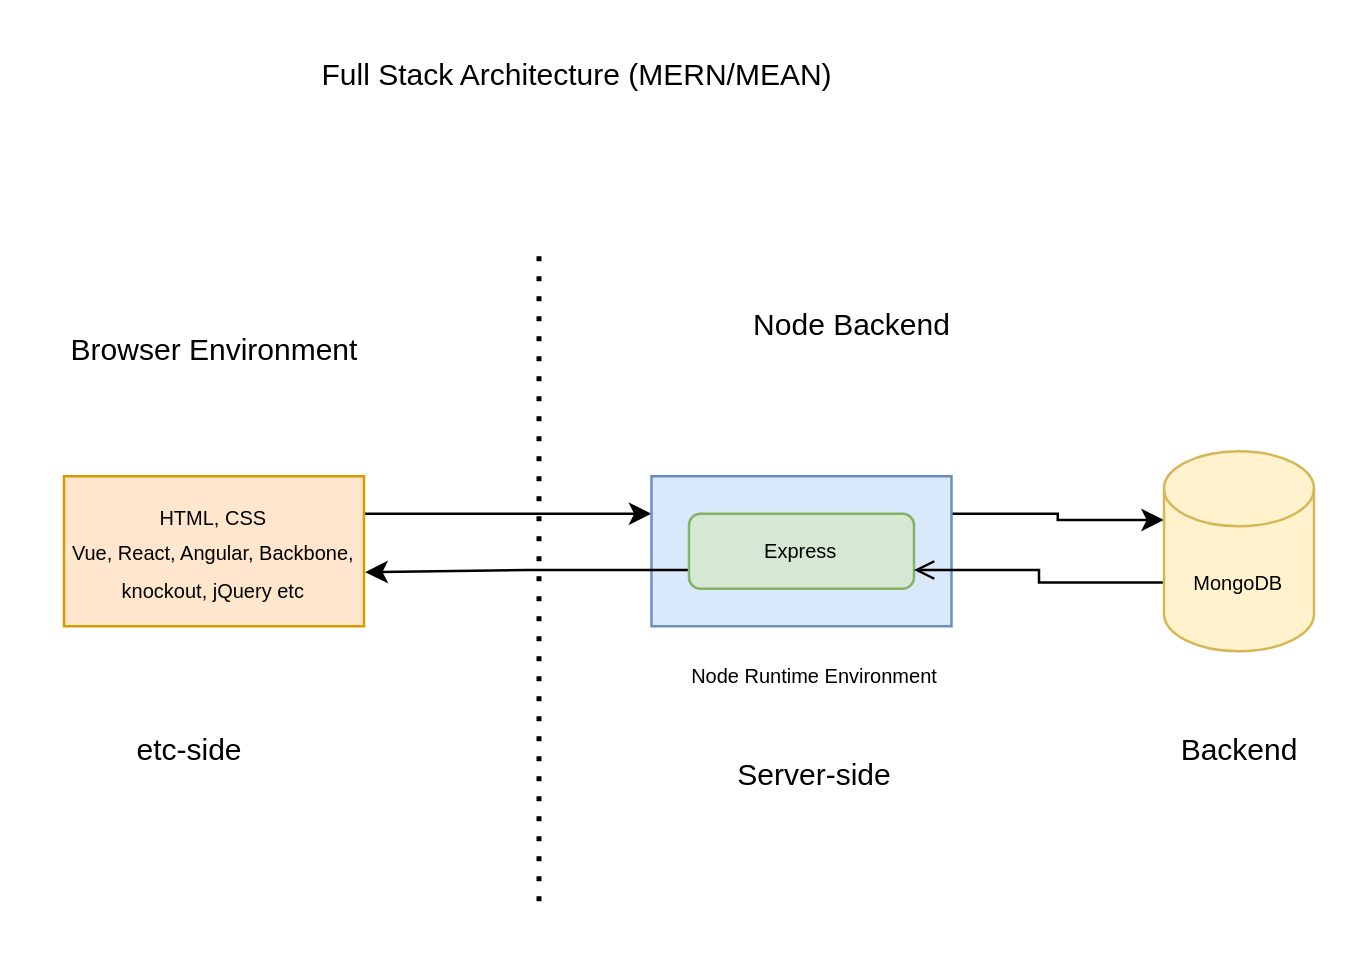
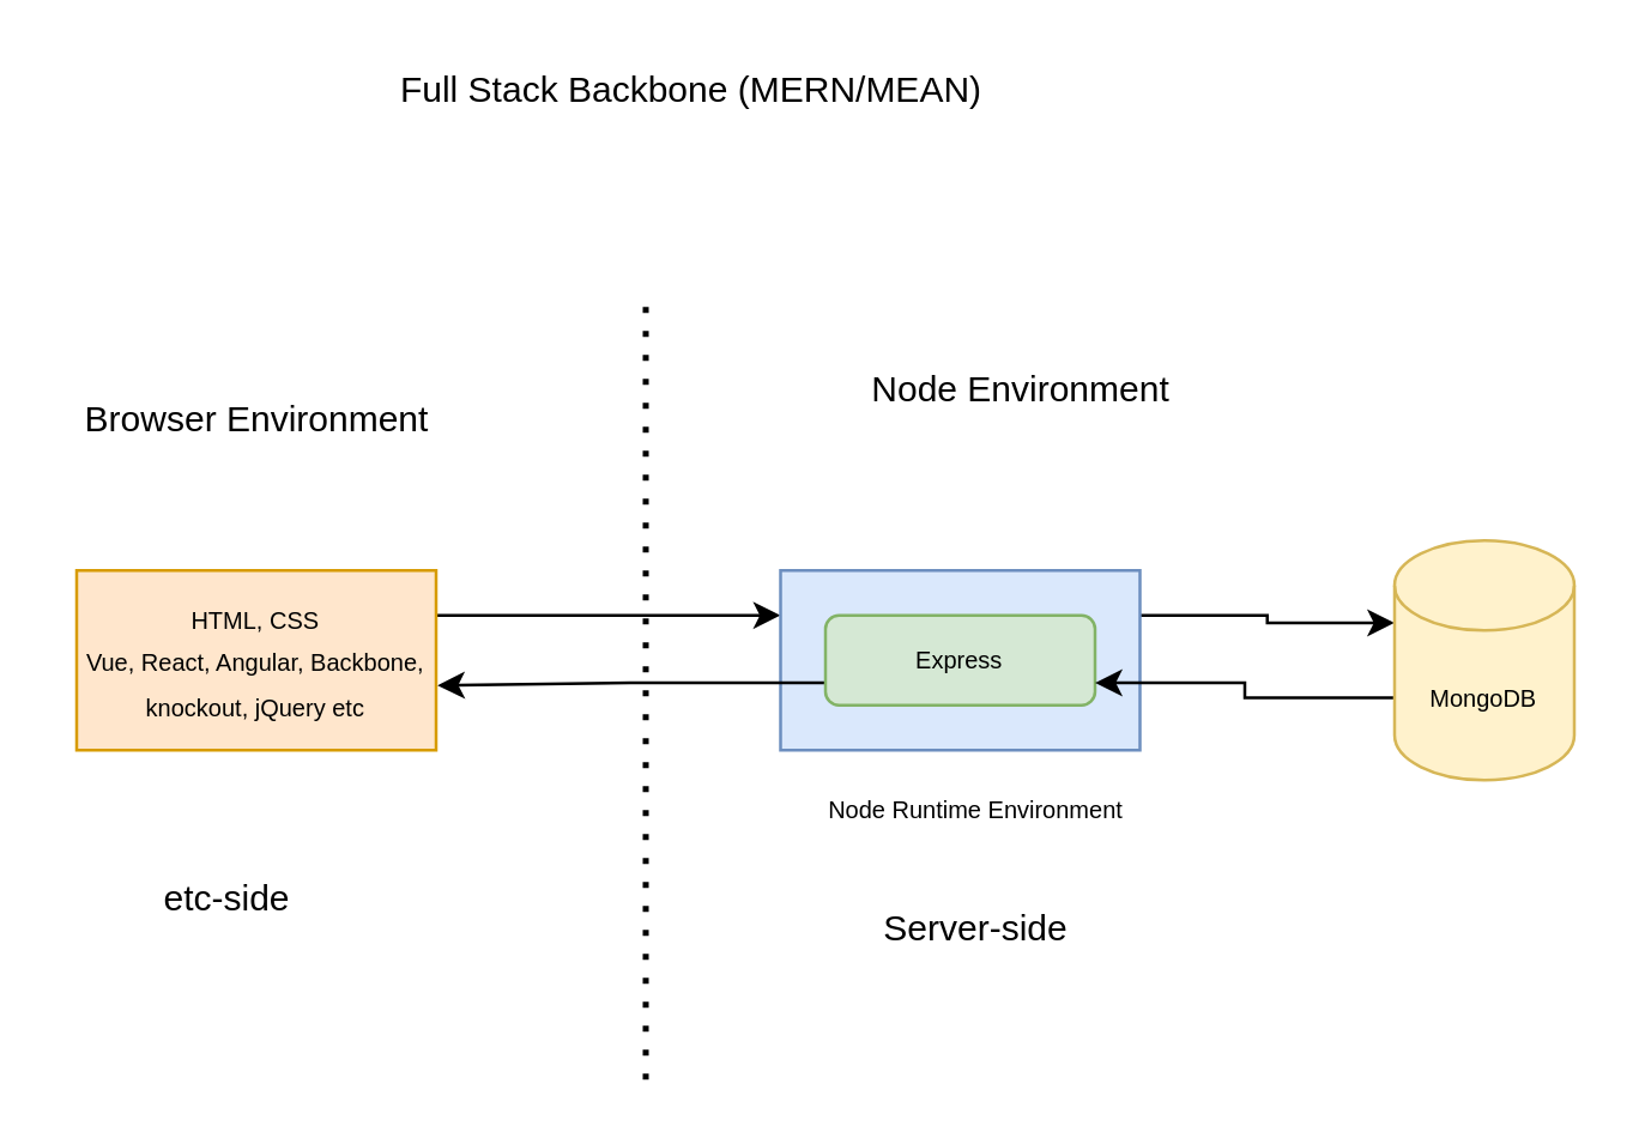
  <mxCell id="0" />
  <mxCell id="1" parent="0" />
  <mxCell id="2" style="edgeStyle=orthogonalEdgeStyle;rounded=0;orthogonalLoop=1;jettySize=auto;html=1;exitX=1;exitY=0.25;exitDx=0;exitDy=0;entryX=0;entryY=0.25;entryDx=0;entryDy=0;fontSize=12;" edge="1" parent="1" source="3" target="6"><mxGeometry relative="1" as="geometry" /></mxCell>
  <mxCell id="3" value="&lt;font style=&quot;font-size: 8px&quot;&gt;HTML, CSS&lt;br&gt;Vue, React, Angular, Backbone, knockout, jQuery etc&lt;/font&gt;&lt;br&gt;" style="rounded=0;whiteSpace=wrap;html=1;fillColor=#ffe6cc;strokeColor=#d79b00;" vertex="1" parent="1"><mxGeometry x="25" y="190" width="120" height="60" as="geometry" /></mxCell>
  <mxCell id="4" value="etc-side" style="text;html=1;align=center;verticalAlign=middle;resizable=0;points=[];autosize=1;strokeColor=none;fillColor=none;" vertex="1" parent="1"><mxGeometry x="40" y="290" width="70" height="20" as="geometry" /></mxCell>
  <mxCell id="5" style="edgeStyle=orthogonalEdgeStyle;rounded=0;orthogonalLoop=1;jettySize=auto;html=1;exitX=1;exitY=0.25;exitDx=0;exitDy=0;entryX=0;entryY=0;entryDx=0;entryDy=27.5;entryPerimeter=0;fontSize=12;" edge="1" parent="1" source="6" target="13"><mxGeometry relative="1" as="geometry" /></mxCell>
  <mxCell id="6" value="" style="rounded=0;whiteSpace=wrap;html=1;fillColor=#dae8fc;strokeColor=#6c8ebf;" vertex="1" parent="1"><mxGeometry x="260" y="190" width="120" height="60" as="geometry" /></mxCell>
  <mxCell id="7" value="Server-side" style="text;html=1;align=center;verticalAlign=middle;resizable=0;points=[];autosize=1;strokeColor=none;fillColor=none;" vertex="1" parent="1"><mxGeometry x="285" y="300" width="80" height="20" as="geometry" /></mxCell>
  <mxCell id="8" value="" style="endArrow=none;dashed=1;html=1;dashPattern=1 3;strokeWidth=2;rounded=0;" edge="1" parent="1"><mxGeometry width="50" height="50" relative="1" as="geometry"><mxPoint x="215" y="360" as="sourcePoint" /><mxPoint x="215" y="100" as="targetPoint" /></mxGeometry></mxCell>
  <mxCell id="9" value="Node Runtime Environment" style="text;html=1;align=center;verticalAlign=middle;resizable=0;points=[];autosize=1;strokeColor=none;fillColor=none;fontSize=8;" vertex="1" parent="1"><mxGeometry x="270" y="260" width="110" height="20" as="geometry" /></mxCell>
  <mxCell id="10" style="edgeStyle=orthogonalEdgeStyle;rounded=0;orthogonalLoop=1;jettySize=auto;html=1;exitX=0;exitY=0.75;exitDx=0;exitDy=0;entryX=1.004;entryY=0.64;entryDx=0;entryDy=0;entryPerimeter=0;fontSize=12;" edge="1" parent="1" source="11" target="3"><mxGeometry relative="1" as="geometry" /></mxCell>
  <mxCell id="11" value="Express" style="rounded=1;whiteSpace=wrap;html=1;fontSize=8;fillColor=#d5e8d4;strokeColor=#82b366;" vertex="1" parent="1"><mxGeometry x="275" y="205" width="90" height="30" as="geometry" /></mxCell>
- <mxCell id="12" style="edgeStyle=orthogonalEdgeStyle;rounded=0;orthogonalLoop=1;jettySize=auto;html=1;exitX=0;exitY=0;exitDx=0;exitDy=52.5;exitPerimeter=0;entryX=1;entryY=0.75;entryDx=0;entryDy=0;fontSize=12;endArrow=open;" edge="1" parent="1" source="13" target="11"><mxGeometry relative="1" as="geometry" /></mxCell>
+ <mxCell id="12" style="edgeStyle=orthogonalEdgeStyle;rounded=0;orthogonalLoop=1;jettySize=auto;html=1;exitX=0;exitY=0;exitDx=0;exitDy=52.5;exitPerimeter=0;entryX=1;entryY=0.75;entryDx=0;entryDy=0;fontSize=12;" edge="1" parent="1" source="13" target="11"><mxGeometry relative="1" as="geometry" /></mxCell>
  <mxCell id="13" value="MongoDB" style="shape=cylinder3;whiteSpace=wrap;html=1;boundedLbl=1;backgroundOutline=1;size=15;fontSize=8;fillColor=#fff2cc;strokeColor=#d6b656;" vertex="1" parent="1"><mxGeometry x="465" y="180" width="60" height="80" as="geometry" /></mxCell>
- <mxCell id="14" value="&lt;font style=&quot;font-size: 12px&quot;&gt;Backend&lt;/font&gt;" style="text;html=1;align=center;verticalAlign=middle;resizable=0;points=[];autosize=1;strokeColor=none;fillColor=none;fontSize=8;" vertex="1" parent="1"><mxGeometry x="465" y="290" width="60" height="20" as="geometry" /></mxCell>
- <mxCell id="15" value="Full Stack Architecture (MERN/MEAN)" style="text;html=1;align=center;verticalAlign=middle;resizable=0;points=[];autosize=1;strokeColor=none;fillColor=none;fontSize=12;" vertex="1" parent="1"><mxGeometry x="120" y="20" width="220" height="20" as="geometry" /></mxCell>
+ <mxCell id="15" value="Full Stack Backbone (MERN/MEAN)" style="text;html=1;align=center;verticalAlign=middle;resizable=0;points=[];autosize=1;strokeColor=none;fillColor=none;fontSize=12;" vertex="1" parent="1"><mxGeometry x="120" y="20" width="220" height="20" as="geometry" /></mxCell>
  <mxCell id="16" value="Browser Environment" style="text;html=1;align=center;verticalAlign=middle;resizable=0;points=[];autosize=1;strokeColor=none;fillColor=none;fontSize=12;" vertex="1" parent="1"><mxGeometry x="20" y="130" width="130" height="20" as="geometry" /></mxCell>
- <mxCell id="17" value="Node Backend" style="text;html=1;align=center;verticalAlign=middle;resizable=0;points=[];autosize=1;strokeColor=none;fillColor=none;fontSize=12;" vertex="1" parent="1"><mxGeometry x="285" y="120" width="110" height="20" as="geometry" /></mxCell>
+ <mxCell id="17" value="Node Environment" style="text;html=1;align=center;verticalAlign=middle;resizable=0;points=[];autosize=1;strokeColor=none;fillColor=none;fontSize=12;" vertex="1" parent="1"><mxGeometry x="285" y="120" width="110" height="20" as="geometry" /></mxCell>
